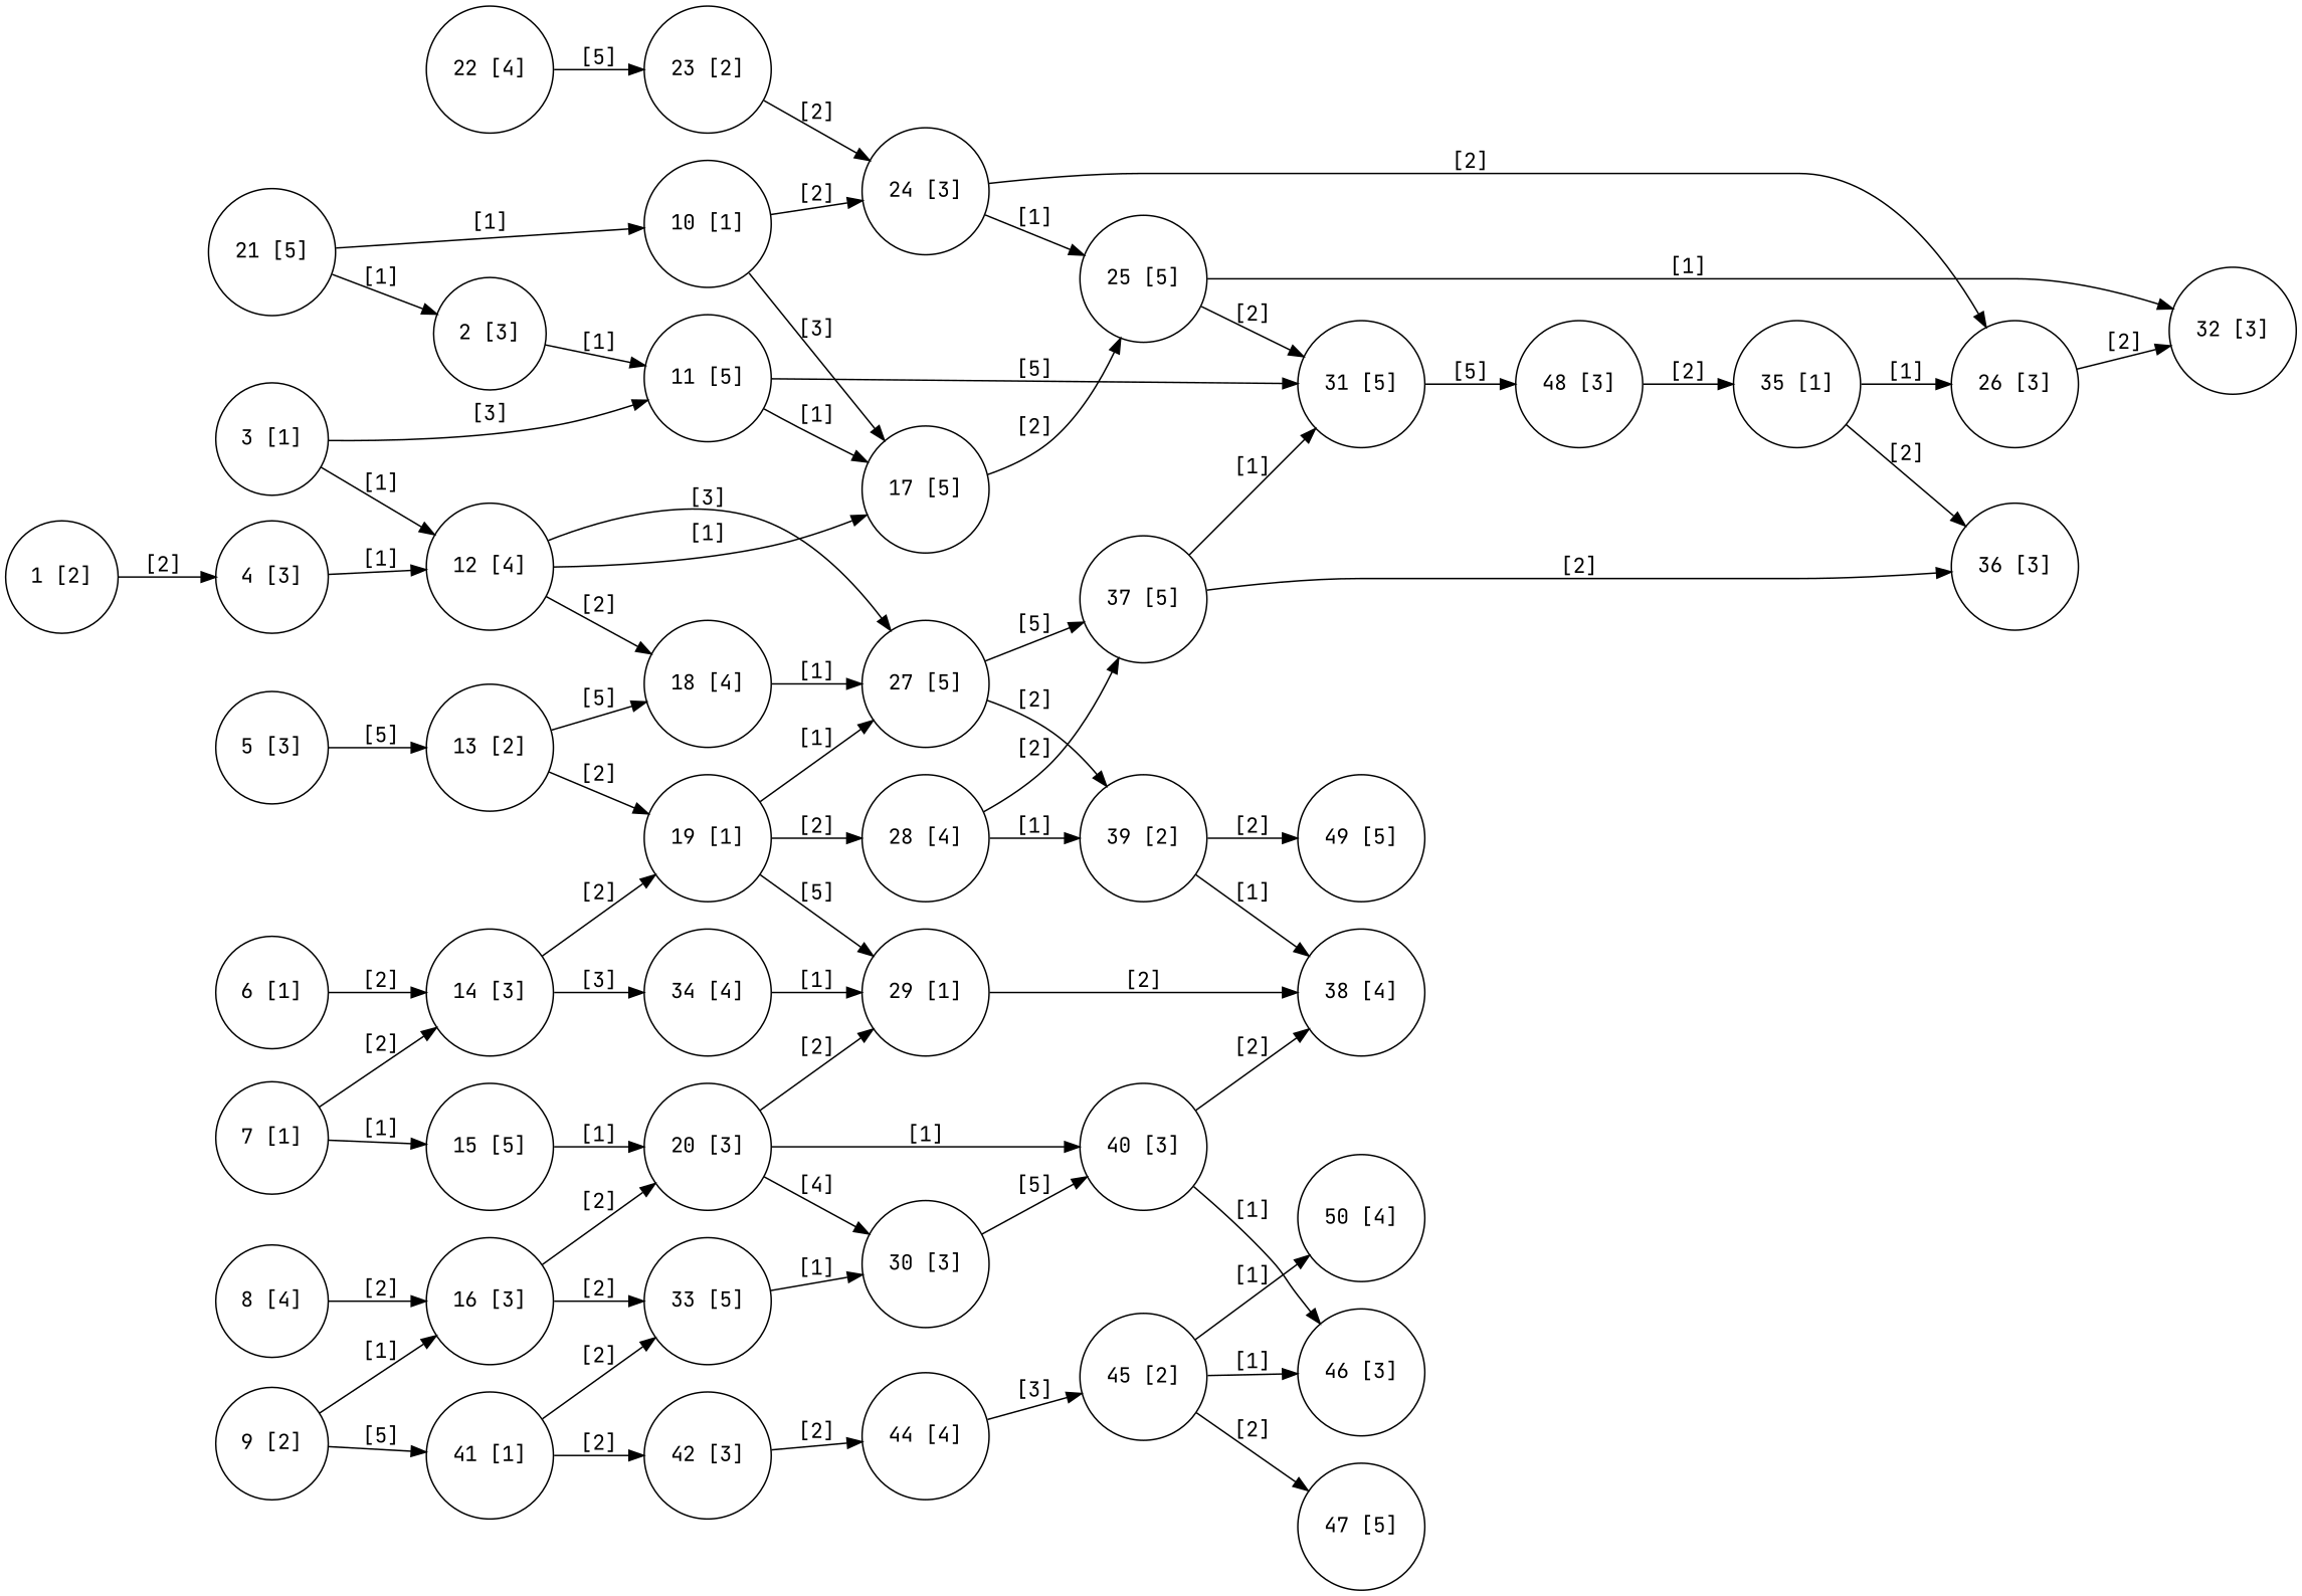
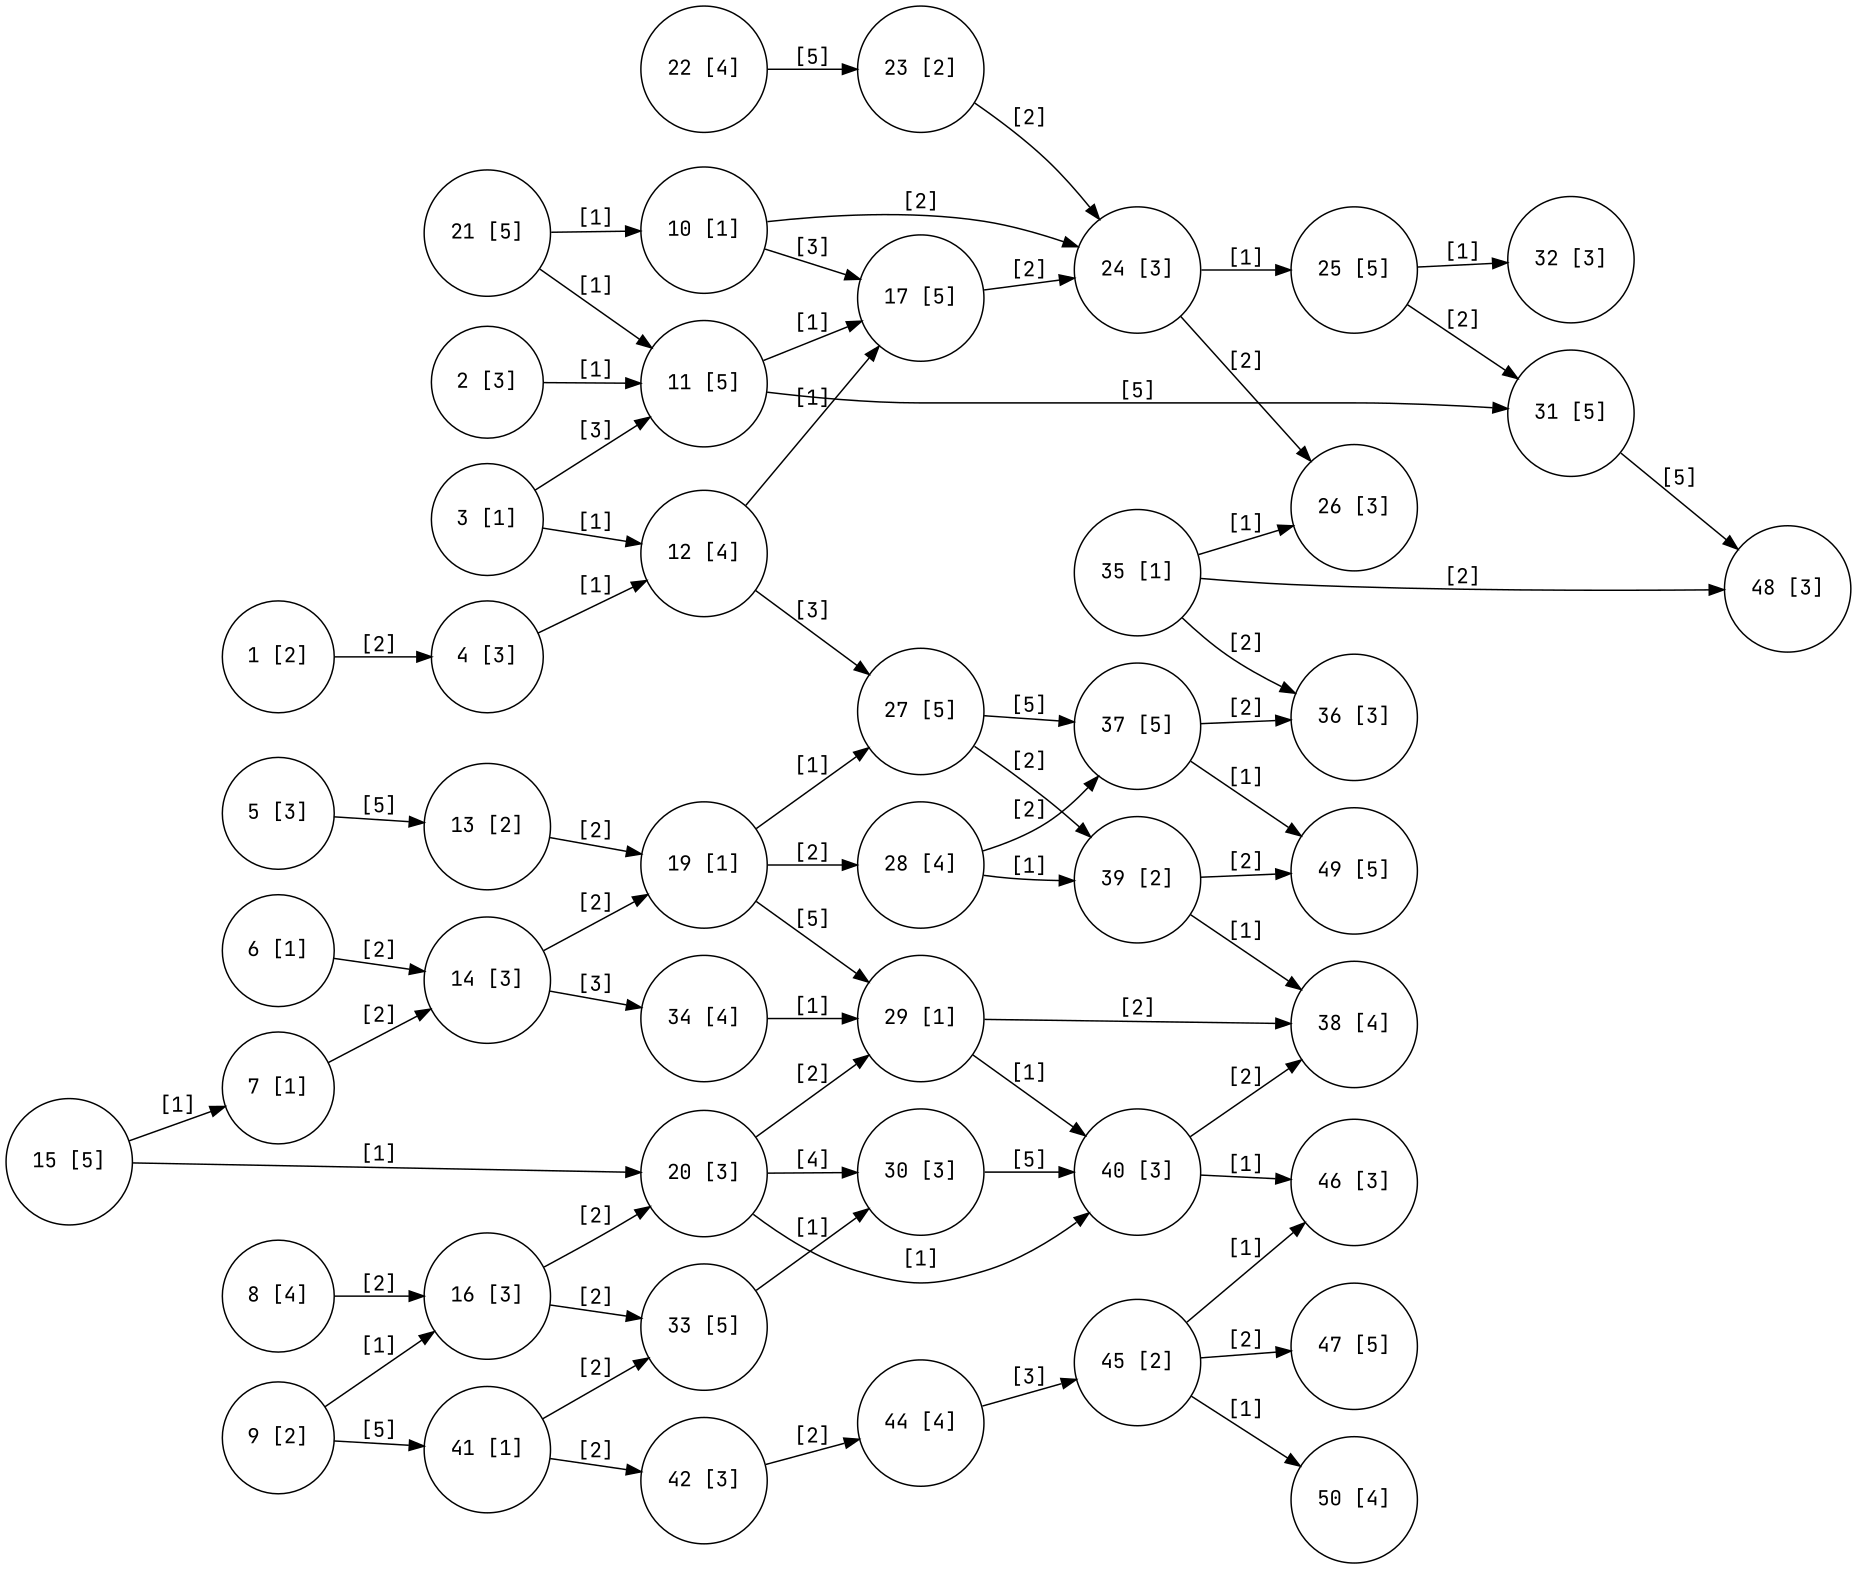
  digraph {
    fontname="JetBrains Mono"
    rankdir=LR
    node [fontname="JetBrains Mono" shape=circle]
    edge [fontname="JetBrains Mono"]
    n1 [label="1 [2]"]
    n2 [label="4 [3]"]
    n3 [label="12 [4]"]
    n4 [label="2 [3]"]
    n5 [label="11 [5]"]
    n6 [label="17 [5]"]
    n7 [label="31 [5]"]
    n8 [label="3 [1]"]
-   n9 [label="18 [4]"]
    n10 [label="27 [5]"]
    n11 [label="5 [3]"]
    n12 [label="13 [2]"]
    n13 [label="19 [1]"]
    n14 [label="6 [1]"]
    n15 [label="14 [3]"]
    n16 [label="34 [4]"]
    n17 [label="7 [1]"]
    n18 [label="15 [5]"]
    n19 [label="20 [3]"]
    n20 [label="8 [4]"]
    n21 [label="16 [3]"]
    n22 [label="33 [5]"]
    n23 [label="9 [2]"]
    n24 [label="41 [1]"]
    n25 [label="42 [3]"]
    n26 [label="10 [1]"]
    n27 [label="24 [3]"]
    n28 [label="25 [5]"]
    n29 [label="26 [3]"]
    n30 [label="48 [3]"]
    n31 [label="37 [5]"]
    n32 [label="39 [2]"]
    n33 [label="28 [4]"]
    n34 [label="29 [1]"]
    n35 [label="30 [3]"]
    n36 [label="40 [3]"]
    n37 [label="32 [3]"]
    n38 [label="38 [4]"]
    n39 [label="46 [3]"]
    n40 [label="21 [5]"]
    n41 [label="22 [4]"]
    n42 [label="23 [2]"]
    n43 [label="35 [1]"]
    n44 [label="36 [3]"]
    n45 [label="49 [5]"]
    n46 [label="44 [4]"]
    n47 [label="45 [2]"]
    n48 [label="50 [4]"]
    n49 [label="47 [5]"]
    n1 -> n2 [label="[2]"]
    n2 -> n3 [label="[1]"]
    n3 -> n6 [label="[1]"]
-   n3 -> n9 [label="[2]"]
    n3 -> n10 [label="[3]"]
    n4 -> n5 [label="[1]"]
    n5 -> n6 [label="[1]"]
    n5 -> n7 [label="[5]"]
-   n6 -> n28 [label="[2]"]
+   n6 -> n27 [label="[2]"]
    n7 -> n30 [label="[5]"]
    n8 -> n3 [label="[1]"]
    n8 -> n5 [label="[3]"]
-   n9 -> n10 [label="[1]"]
    n10 -> n31 [label="[5]"]
    n10 -> n32 [label="[2]"]
    n11 -> n12 [label="[5]"]
-   n12 -> n9 [label="[5]"]
    n12 -> n13 [label="[2]"]
    n13 -> n10 [label="[1]"]
    n13 -> n33 [label="[2]"]
    n13 -> n34 [label="[5]"]
    n14 -> n15 [label="[2]"]
    n15 -> n13 [label="[2]"]
    n15 -> n16 [label="[3]"]
    n16 -> n34 [label="[1]"]
    n17 -> n15 [label="[2]"]
-   n17 -> n18 [label="[1]"]
+   n18 -> n17 [label="[1]"]
    n18 -> n19 [label="[1]"]
    n19 -> n34 [label="[2]"]
    n19 -> n35 [label="[4]"]
    n19 -> n36 [label="[1]"]
    n20 -> n21 [label="[2]"]
    n21 -> n19 [label="[2]"]
    n21 -> n22 [label="[2]"]
    n22 -> n35 [label="[1]"]
    n23 -> n21 [label="[1]"]
    n23 -> n24 [label="[5]"]
    n24 -> n22 [label="[2]"]
    n24 -> n25 [label="[2]"]
    n25 -> n46 [label="[2]"]
    n26 -> n6 [label="[3]"]
    n26 -> n27 [label="[2]"]
    n27 -> n28 [label="[1]"]
    n27 -> n29 [label="[2]"]
    n28 -> n7 [label="[2]"]
    n28 -> n37 [label="[1]"]
-   n29 -> n37 [label="[2]"]
    n31 -> n44 [label="[2]"]
-   n31 -> n7 [label="[1]"]
+   n31 -> n45 [label="[1]"]
    n32 -> n38 [label="[1]"]
    n32 -> n45 [label="[2]"]
    n33 -> n31 [label="[2]"]
    n33 -> n32 [label="[1]"]
+   n34 -> n36 [label="[1]"]
    n34 -> n38 [label="[2]"]
    n35 -> n36 [label="[5]"]
    n36 -> n38 [label="[2]"]
    n36 -> n39 [label="[1]"]
-   n40 -> n4 [label="[1]"]
+   n40 -> n5 [label="[1]"]
    n40 -> n26 [label="[1]"]
    n41 -> n42 [label="[5]"]
    n42 -> n27 [label="[2]"]
    n43 -> n29 [label="[1]"]
-   n30 -> n43 [label="[2]"]
+   n43 -> n30 [label="[2]"]
    n43 -> n44 [label="[2]"]
    n46 -> n47 [label="[3]"]
    n47 -> n39 [label="[1]"]
    n47 -> n48 [label="[1]"]
    n47 -> n49 [label="[2]"]
  }
